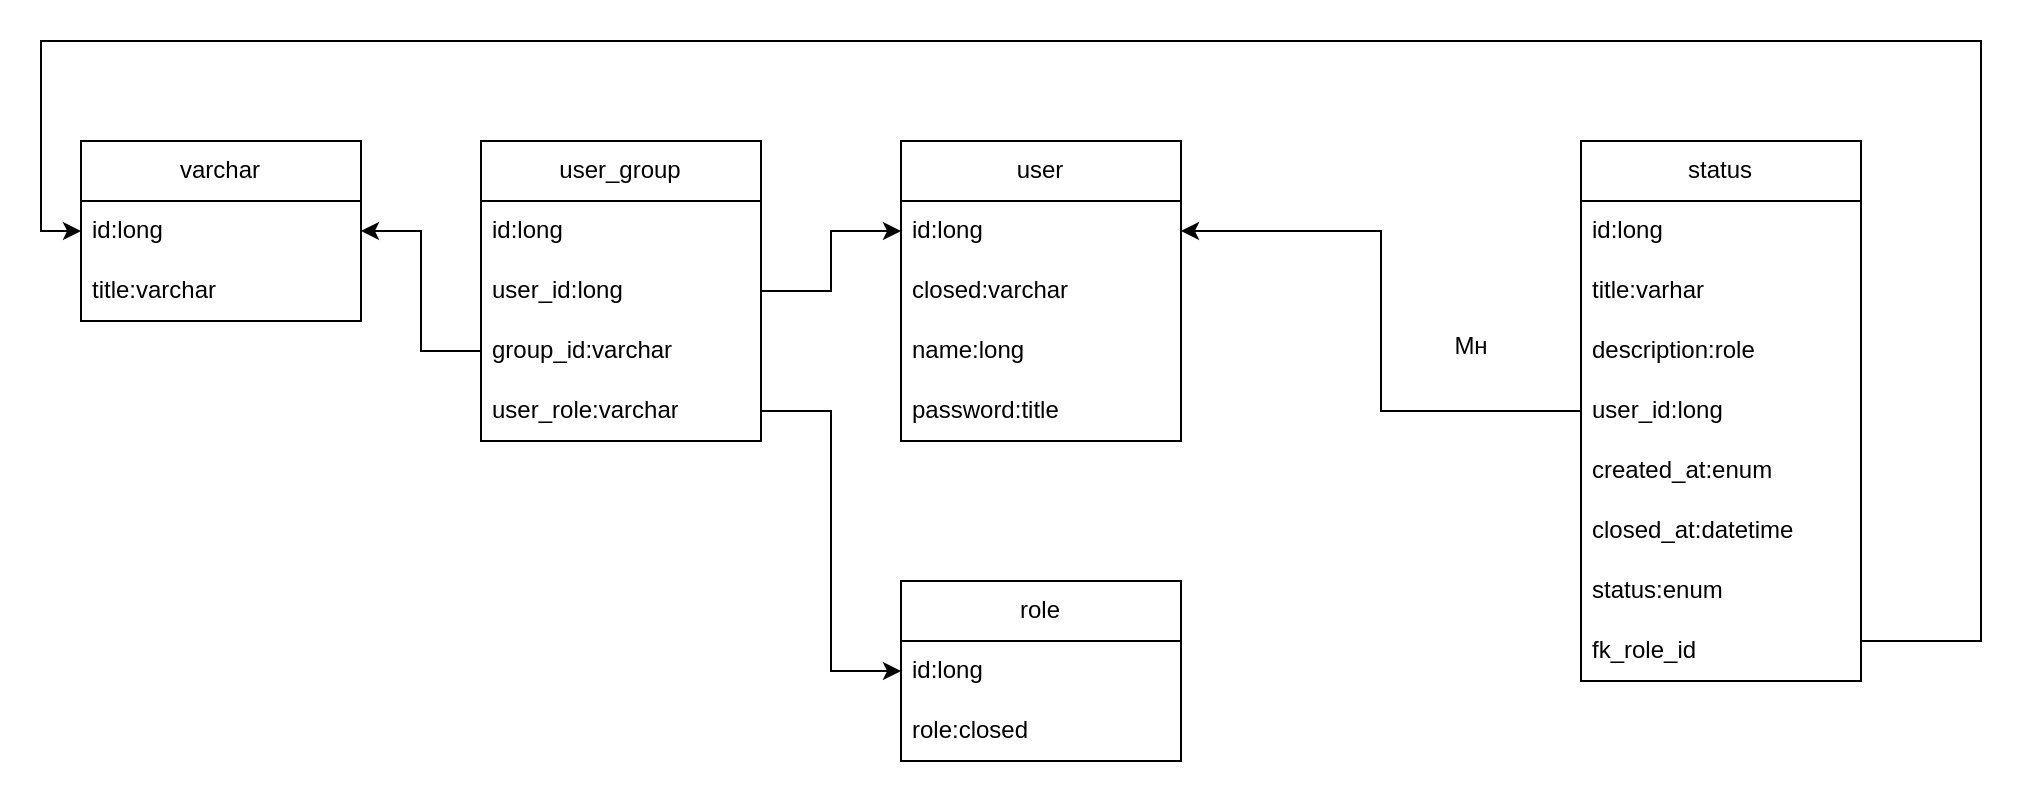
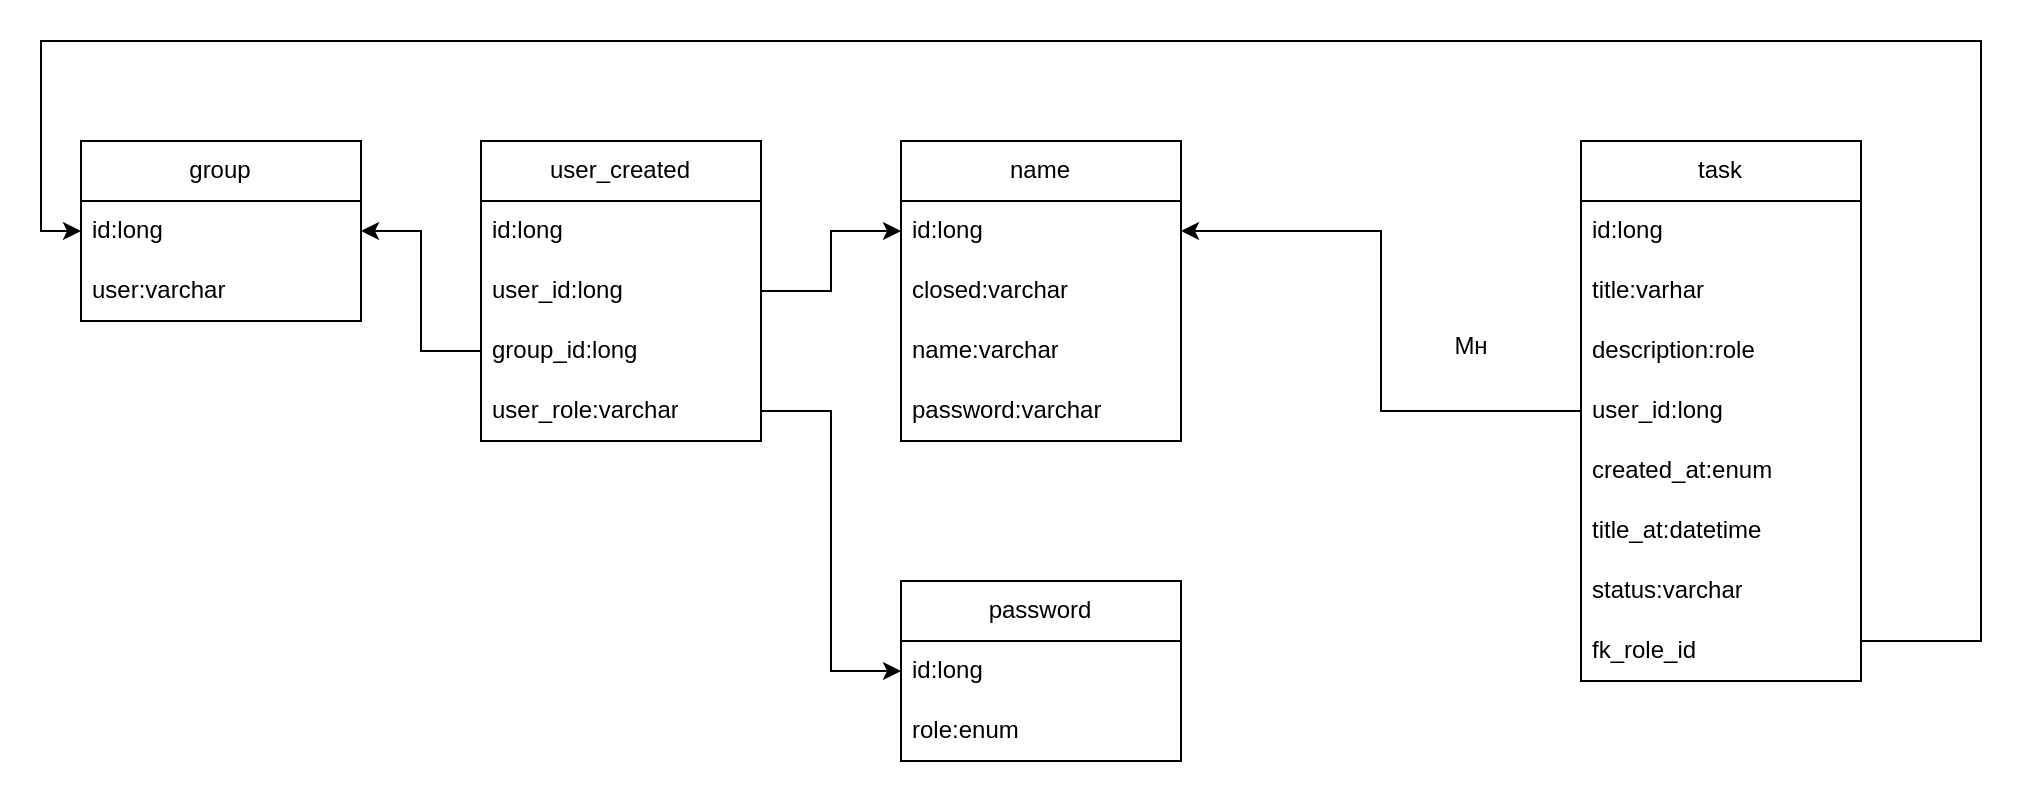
  <mxCell id="0" />
  <mxCell id="1" parent="0" />
- <mxCell id="2" value="user" style="swimlane;fontStyle=0;childLayout=stackLayout;horizontal=1;startSize=30;horizontalStack=0;resizeParent=1;resizeParentMax=0;resizeLast=0;collapsible=1;marginBottom=0;whiteSpace=wrap;html=1;" parent="1" vertex="1"><mxGeometry x="450" y="70" width="140" height="150" as="geometry" /></mxCell>
+ <mxCell id="2" value="name" style="swimlane;fontStyle=0;childLayout=stackLayout;horizontal=1;startSize=30;horizontalStack=0;resizeParent=1;resizeParentMax=0;resizeLast=0;collapsible=1;marginBottom=0;whiteSpace=wrap;html=1;" parent="1" vertex="1"><mxGeometry x="450" y="70" width="140" height="150" as="geometry" /></mxCell>
  <mxCell id="3" value="id:long" style="text;strokeColor=none;fillColor=none;align=left;verticalAlign=middle;spacingLeft=4;spacingRight=4;overflow=hidden;points=[[0,0.5],[1,0.5]];portConstraint=eastwest;rotatable=0;whiteSpace=wrap;html=1;" parent="2" vertex="1"><mxGeometry y="30" width="140" height="30" as="geometry" /></mxCell>
  <mxCell id="4" value="closed:varchar" style="text;strokeColor=none;fillColor=none;align=left;verticalAlign=middle;spacingLeft=4;spacingRight=4;overflow=hidden;points=[[0,0.5],[1,0.5]];portConstraint=eastwest;rotatable=0;whiteSpace=wrap;html=1;" parent="2" vertex="1"><mxGeometry y="60" width="140" height="30" as="geometry" /></mxCell>
- <mxCell id="5" value="name:long" style="text;strokeColor=none;fillColor=none;align=left;verticalAlign=middle;spacingLeft=4;spacingRight=4;overflow=hidden;points=[[0,0.5],[1,0.5]];portConstraint=eastwest;rotatable=0;whiteSpace=wrap;html=1;" parent="2" vertex="1"><mxGeometry y="90" width="140" height="30" as="geometry" /></mxCell>
- <mxCell id="6" value="password:title" style="text;strokeColor=none;fillColor=none;align=left;verticalAlign=middle;spacingLeft=4;spacingRight=4;overflow=hidden;points=[[0,0.5],[1,0.5]];portConstraint=eastwest;rotatable=0;whiteSpace=wrap;html=1;" parent="2" vertex="1"><mxGeometry y="120" width="140" height="30" as="geometry" /></mxCell>
- <mxCell id="7" value="status" style="swimlane;fontStyle=0;childLayout=stackLayout;horizontal=1;startSize=30;horizontalStack=0;resizeParent=1;resizeParentMax=0;resizeLast=0;collapsible=1;marginBottom=0;whiteSpace=wrap;html=1;" parent="1" vertex="1"><mxGeometry x="790" y="70" width="140" height="270" as="geometry" /></mxCell>
+ <mxCell id="5" value="name:varchar" style="text;strokeColor=none;fillColor=none;align=left;verticalAlign=middle;spacingLeft=4;spacingRight=4;overflow=hidden;points=[[0,0.5],[1,0.5]];portConstraint=eastwest;rotatable=0;whiteSpace=wrap;html=1;" parent="2" vertex="1"><mxGeometry y="90" width="140" height="30" as="geometry" /></mxCell>
+ <mxCell id="6" value="password:varchar" style="text;strokeColor=none;fillColor=none;align=left;verticalAlign=middle;spacingLeft=4;spacingRight=4;overflow=hidden;points=[[0,0.5],[1,0.5]];portConstraint=eastwest;rotatable=0;whiteSpace=wrap;html=1;" parent="2" vertex="1"><mxGeometry y="120" width="140" height="30" as="geometry" /></mxCell>
+ <mxCell id="7" value="task" style="swimlane;fontStyle=0;childLayout=stackLayout;horizontal=1;startSize=30;horizontalStack=0;resizeParent=1;resizeParentMax=0;resizeLast=0;collapsible=1;marginBottom=0;whiteSpace=wrap;html=1;" parent="1" vertex="1"><mxGeometry x="790" y="70" width="140" height="270" as="geometry" /></mxCell>
  <mxCell id="8" value="id:long" style="text;strokeColor=none;fillColor=none;align=left;verticalAlign=middle;spacingLeft=4;spacingRight=4;overflow=hidden;points=[[0,0.5],[1,0.5]];portConstraint=eastwest;rotatable=0;whiteSpace=wrap;html=1;" parent="7" vertex="1"><mxGeometry y="30" width="140" height="30" as="geometry" /></mxCell>
  <mxCell id="9" value="title:varhar&lt;span style=&quot;color: rgba(0, 0, 0, 0); font-family: monospace; font-size: 0px; text-wrap: nowrap;&quot;&gt;%3CmxGraphModel%3E%3Croot%3E%3CmxCell%20id%3D%220%22%2F%3E%3CmxCell%20id%3D%221%22%20parent%3D%220%22%2F%3E%3CmxCell%20id%3D%222%22%20value%3D%22password%22%20style%3D%22text%3BstrokeColor%3Dnone%3BfillColor%3Dnone%3Balign%3Dleft%3BverticalAlign%3Dmiddle%3BspacingLeft%3D4%3BspacingRight%3D4%3Boverflow%3Dhidden%3Bpoints%3D%5B%5B0%2C0.5%5D%2C%5B1%2C0.5%5D%5D%3BportConstraint%3Deastwest%3Brotatable%3D0%3BwhiteSpace%3Dwrap%3Bhtml%3D1%3B%22%20vertex%3D%221%22%20parent%3D%221%22%3E%3CmxGeometry%20x%3D%22180%22%20y%3D%22200%22%20width%3D%22140%22%20height%3D%2230%22%20as%3D%22geometry%22%2F%3E%3C%2FmxCell%3E%3C%2Froot%3E%3C%2FmxGraphModel%3E:Bar:&lt;/span&gt;" style="text;strokeColor=none;fillColor=none;align=left;verticalAlign=middle;spacingLeft=4;spacingRight=4;overflow=hidden;points=[[0,0.5],[1,0.5]];portConstraint=eastwest;rotatable=0;whiteSpace=wrap;html=1;" parent="7" vertex="1"><mxGeometry y="60" width="140" height="30" as="geometry" /></mxCell>
  <mxCell id="10" value="description:role" style="text;strokeColor=none;fillColor=none;align=left;verticalAlign=middle;spacingLeft=4;spacingRight=4;overflow=hidden;points=[[0,0.5],[1,0.5]];portConstraint=eastwest;rotatable=0;whiteSpace=wrap;html=1;" parent="7" vertex="1"><mxGeometry y="90" width="140" height="30" as="geometry" /></mxCell>
  <mxCell id="11" value="user_id:long" style="text;strokeColor=none;fillColor=none;align=left;verticalAlign=middle;spacingLeft=4;spacingRight=4;overflow=hidden;points=[[0,0.5],[1,0.5]];portConstraint=eastwest;rotatable=0;whiteSpace=wrap;html=1;" parent="7" vertex="1"><mxGeometry y="120" width="140" height="30" as="geometry" /></mxCell>
  <mxCell id="12" value="created_at:enum" style="text;strokeColor=none;fillColor=none;align=left;verticalAlign=middle;spacingLeft=4;spacingRight=4;overflow=hidden;points=[[0,0.5],[1,0.5]];portConstraint=eastwest;rotatable=0;whiteSpace=wrap;html=1;" parent="7" vertex="1"><mxGeometry y="150" width="140" height="30" as="geometry" /></mxCell>
- <mxCell id="13" value="closed_at:datetime" style="text;strokeColor=none;fillColor=none;align=left;verticalAlign=middle;spacingLeft=4;spacingRight=4;overflow=hidden;points=[[0,0.5],[1,0.5]];portConstraint=eastwest;rotatable=0;whiteSpace=wrap;html=1;" vertex="1" parent="7"><mxGeometry y="180" width="140" height="30" as="geometry" /></mxCell>
- <mxCell id="14" value="status:enum" style="text;strokeColor=none;fillColor=none;align=left;verticalAlign=middle;spacingLeft=4;spacingRight=4;overflow=hidden;points=[[0,0.5],[1,0.5]];portConstraint=eastwest;rotatable=0;whiteSpace=wrap;html=1;" parent="7" vertex="1"><mxGeometry y="210" width="140" height="30" as="geometry" /></mxCell>
+ <mxCell id="13" value="title_at:datetime" style="text;strokeColor=none;fillColor=none;align=left;verticalAlign=middle;spacingLeft=4;spacingRight=4;overflow=hidden;points=[[0,0.5],[1,0.5]];portConstraint=eastwest;rotatable=0;whiteSpace=wrap;html=1;" vertex="1" parent="7"><mxGeometry y="180" width="140" height="30" as="geometry" /></mxCell>
+ <mxCell id="14" value="status:varchar" style="text;strokeColor=none;fillColor=none;align=left;verticalAlign=middle;spacingLeft=4;spacingRight=4;overflow=hidden;points=[[0,0.5],[1,0.5]];portConstraint=eastwest;rotatable=0;whiteSpace=wrap;html=1;" parent="7" vertex="1"><mxGeometry y="210" width="140" height="30" as="geometry" /></mxCell>
  <mxCell id="15" value="fk_role_id" style="text;strokeColor=none;fillColor=none;align=left;verticalAlign=middle;spacingLeft=4;spacingRight=4;overflow=hidden;points=[[0,0.5],[1,0.5]];portConstraint=eastwest;rotatable=0;whiteSpace=wrap;html=1;" vertex="1" parent="7"><mxGeometry y="240" width="140" height="30" as="geometry" /></mxCell>
  <mxCell id="16" style="edgeStyle=orthogonalEdgeStyle;rounded=0;orthogonalLoop=1;jettySize=auto;html=1;entryX=1;entryY=0.5;entryDx=0;entryDy=0;" parent="1" source="11" target="3" edge="1"><mxGeometry relative="1" as="geometry" /></mxCell>
  <mxCell id="17" value="Мн" style="text;html=1;align=center;verticalAlign=middle;resizable=0;points=[];autosize=1;strokeColor=none;fillColor=none;" parent="1" vertex="1"><mxGeometry x="715" y="158" width="40" height="30" as="geometry" /></mxCell>
- <mxCell id="18" value="varchar" style="swimlane;fontStyle=0;childLayout=stackLayout;horizontal=1;startSize=30;horizontalStack=0;resizeParent=1;resizeParentMax=0;resizeLast=0;collapsible=1;marginBottom=0;whiteSpace=wrap;html=1;" parent="1" vertex="1"><mxGeometry x="40" y="70" width="140" height="90" as="geometry" /></mxCell>
+ <mxCell id="18" value="group" style="swimlane;fontStyle=0;childLayout=stackLayout;horizontal=1;startSize=30;horizontalStack=0;resizeParent=1;resizeParentMax=0;resizeLast=0;collapsible=1;marginBottom=0;whiteSpace=wrap;html=1;" parent="1" vertex="1"><mxGeometry x="40" y="70" width="140" height="90" as="geometry" /></mxCell>
  <mxCell id="19" value="id:long" style="text;strokeColor=none;fillColor=none;align=left;verticalAlign=middle;spacingLeft=4;spacingRight=4;overflow=hidden;points=[[0,0.5],[1,0.5]];portConstraint=eastwest;rotatable=0;whiteSpace=wrap;html=1;" parent="18" vertex="1"><mxGeometry y="30" width="140" height="30" as="geometry" /></mxCell>
- <mxCell id="20" value="title:varchar" style="text;strokeColor=none;fillColor=none;align=left;verticalAlign=middle;spacingLeft=4;spacingRight=4;overflow=hidden;points=[[0,0.5],[1,0.5]];portConstraint=eastwest;rotatable=0;whiteSpace=wrap;html=1;" parent="18" vertex="1"><mxGeometry y="60" width="140" height="30" as="geometry" /></mxCell>
- <mxCell id="21" value="user_group" style="swimlane;fontStyle=0;childLayout=stackLayout;horizontal=1;startSize=30;horizontalStack=0;resizeParent=1;resizeParentMax=0;resizeLast=0;collapsible=1;marginBottom=0;whiteSpace=wrap;html=1;" parent="1" vertex="1"><mxGeometry x="240" y="70" width="140" height="150" as="geometry" /></mxCell>
+ <mxCell id="20" value="user:varchar" style="text;strokeColor=none;fillColor=none;align=left;verticalAlign=middle;spacingLeft=4;spacingRight=4;overflow=hidden;points=[[0,0.5],[1,0.5]];portConstraint=eastwest;rotatable=0;whiteSpace=wrap;html=1;" parent="18" vertex="1"><mxGeometry y="60" width="140" height="30" as="geometry" /></mxCell>
+ <mxCell id="21" value="user_created" style="swimlane;fontStyle=0;childLayout=stackLayout;horizontal=1;startSize=30;horizontalStack=0;resizeParent=1;resizeParentMax=0;resizeLast=0;collapsible=1;marginBottom=0;whiteSpace=wrap;html=1;" parent="1" vertex="1"><mxGeometry x="240" y="70" width="140" height="150" as="geometry" /></mxCell>
  <mxCell id="22" value="id:long" style="text;strokeColor=none;fillColor=none;align=left;verticalAlign=middle;spacingLeft=4;spacingRight=4;overflow=hidden;points=[[0,0.5],[1,0.5]];portConstraint=eastwest;rotatable=0;whiteSpace=wrap;html=1;" vertex="1" parent="21"><mxGeometry y="30" width="140" height="30" as="geometry" /></mxCell>
  <mxCell id="23" value="user_id:long" style="text;strokeColor=none;fillColor=none;align=left;verticalAlign=middle;spacingLeft=4;spacingRight=4;overflow=hidden;points=[[0,0.5],[1,0.5]];portConstraint=eastwest;rotatable=0;whiteSpace=wrap;html=1;" parent="21" vertex="1"><mxGeometry y="60" width="140" height="30" as="geometry" /></mxCell>
- <mxCell id="24" value="group_id:varchar" style="text;strokeColor=none;fillColor=none;align=left;verticalAlign=middle;spacingLeft=4;spacingRight=4;overflow=hidden;points=[[0,0.5],[1,0.5]];portConstraint=eastwest;rotatable=0;whiteSpace=wrap;html=1;" parent="21" vertex="1"><mxGeometry y="90" width="140" height="30" as="geometry" /></mxCell>
+ <mxCell id="24" value="group_id:long" style="text;strokeColor=none;fillColor=none;align=left;verticalAlign=middle;spacingLeft=4;spacingRight=4;overflow=hidden;points=[[0,0.5],[1,0.5]];portConstraint=eastwest;rotatable=0;whiteSpace=wrap;html=1;" parent="21" vertex="1"><mxGeometry y="90" width="140" height="30" as="geometry" /></mxCell>
  <mxCell id="25" value="user_role:varchar" style="text;strokeColor=none;fillColor=none;align=left;verticalAlign=middle;spacingLeft=4;spacingRight=4;overflow=hidden;points=[[0,0.5],[1,0.5]];portConstraint=eastwest;rotatable=0;whiteSpace=wrap;html=1;" vertex="1" parent="21"><mxGeometry y="120" width="140" height="30" as="geometry" /></mxCell>
  <mxCell id="26" style="edgeStyle=orthogonalEdgeStyle;rounded=0;orthogonalLoop=1;jettySize=auto;html=1;entryX=0;entryY=0.5;entryDx=0;entryDy=0;" parent="1" source="23" target="3" edge="1"><mxGeometry relative="1" as="geometry" /></mxCell>
  <mxCell id="27" style="edgeStyle=orthogonalEdgeStyle;rounded=0;orthogonalLoop=1;jettySize=auto;html=1;entryX=1;entryY=0.5;entryDx=0;entryDy=0;" parent="1" source="24" target="19" edge="1"><mxGeometry relative="1" as="geometry" /></mxCell>
- <mxCell id="28" value="role" style="swimlane;fontStyle=0;childLayout=stackLayout;horizontal=1;startSize=30;horizontalStack=0;resizeParent=1;resizeParentMax=0;resizeLast=0;collapsible=1;marginBottom=0;whiteSpace=wrap;html=1;" parent="1" vertex="1"><mxGeometry x="450" y="290" width="140" height="90" as="geometry" /></mxCell>
+ <mxCell id="28" value="password" style="swimlane;fontStyle=0;childLayout=stackLayout;horizontal=1;startSize=30;horizontalStack=0;resizeParent=1;resizeParentMax=0;resizeLast=0;collapsible=1;marginBottom=0;whiteSpace=wrap;html=1;" parent="1" vertex="1"><mxGeometry x="450" y="290" width="140" height="90" as="geometry" /></mxCell>
  <mxCell id="29" value="id:long" style="text;strokeColor=none;fillColor=none;align=left;verticalAlign=middle;spacingLeft=4;spacingRight=4;overflow=hidden;points=[[0,0.5],[1,0.5]];portConstraint=eastwest;rotatable=0;whiteSpace=wrap;html=1;" parent="28" vertex="1"><mxGeometry y="30" width="140" height="30" as="geometry" /></mxCell>
- <mxCell id="30" value="role:closed" style="text;strokeColor=none;fillColor=none;align=left;verticalAlign=middle;spacingLeft=4;spacingRight=4;overflow=hidden;points=[[0,0.5],[1,0.5]];portConstraint=eastwest;rotatable=0;whiteSpace=wrap;html=1;" parent="28" vertex="1"><mxGeometry y="60" width="140" height="30" as="geometry" /></mxCell>
+ <mxCell id="30" value="role:enum" style="text;strokeColor=none;fillColor=none;align=left;verticalAlign=middle;spacingLeft=4;spacingRight=4;overflow=hidden;points=[[0,0.5],[1,0.5]];portConstraint=eastwest;rotatable=0;whiteSpace=wrap;html=1;" parent="28" vertex="1"><mxGeometry y="60" width="140" height="30" as="geometry" /></mxCell>
  <mxCell id="31" style="edgeStyle=orthogonalEdgeStyle;rounded=0;orthogonalLoop=1;jettySize=auto;html=1;entryX=0;entryY=0.5;entryDx=0;entryDy=0;" edge="1" parent="1" source="15" target="19"><mxGeometry relative="1" as="geometry"><Array as="points"><mxPoint x="990" y="320" /><mxPoint x="990" y="20" /><mxPoint x="20" y="20" /><mxPoint x="20" y="115" /></Array></mxGeometry></mxCell>
  <mxCell id="32" style="edgeStyle=orthogonalEdgeStyle;rounded=0;orthogonalLoop=1;jettySize=auto;html=1;entryX=0;entryY=0.5;entryDx=0;entryDy=0;" edge="1" parent="1" source="25" target="29"><mxGeometry relative="1" as="geometry" /></mxCell>
